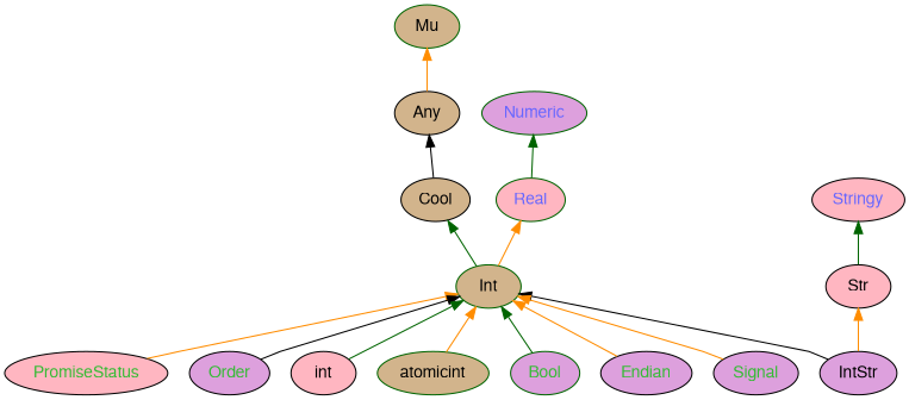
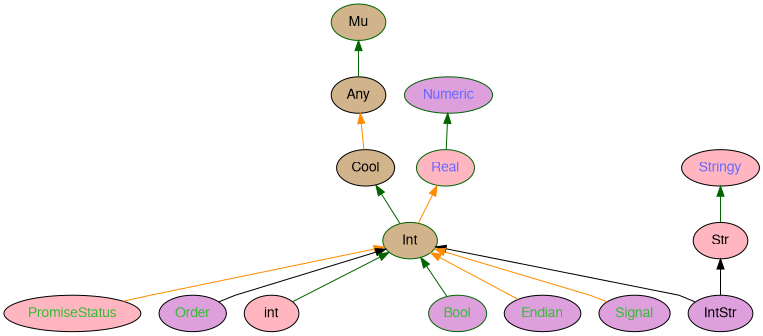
  digraph {
    rankdir=BT
    splines=polyline
    node [color=black fillcolor=plum fontcolor="#000000" fontname=FreeSans style=filled]
    edge [color=darkorange]
    Int [color=darkgreen fillcolor=tan]
    Cool [fillcolor=tan]
    Real [color=darkgreen fillcolor=lightpink fontcolor="#6666FF"]
    Any [fillcolor=tan]
    Numeric [color=darkgreen fontcolor="#6666FF"]
    Mu [color=darkgreen fillcolor=tan]
    PromiseStatus [fillcolor=lightpink fontcolor="#33BB33"]
    Order [fontcolor="#33BB33"]
    int [fillcolor=lightpink]
-   atomicint [color=darkgreen fillcolor=tan]
    Bool [color=darkgreen fontcolor="#33BB33"]
    Endian [fontcolor="#33BB33"]
    Stringy [fillcolor=lightpink fontcolor="#6666FF"]
    Str [fillcolor=lightpink]
    IntStr
    Signal [fontcolor="#33BB33"]
    Int -> Cool [color=darkgreen]
    Int -> Real
-   Cool -> Any [color=black]
+   Cool -> Any
    Real -> Numeric [color=darkgreen]
-   Any -> Mu
+   Any -> Mu [color=darkgreen]
    PromiseStatus -> Int
    Order -> Int [color=black]
    int -> Int [color=darkgreen]
-   atomicint -> Int
    Bool -> Int [color=darkgreen]
    Endian -> Int
    Str -> Stringy [color=darkgreen]
    IntStr -> Int [color=black]
-   IntStr -> Str
+   IntStr -> Str [color=black]
    Signal -> Int
  }
